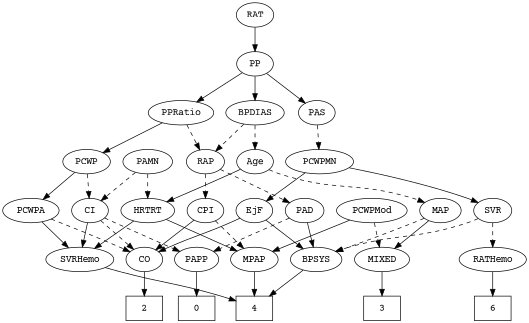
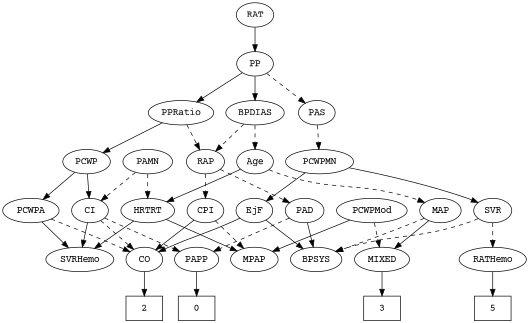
  strict digraph {
    fontname="Courier Prime"
    node [fontname="Courier Prime"]
    edge [fontname="Courier Prime" style=solid]
    n1 [height=0.5 label=0 shape=box width=0.75]
    2 [height=0.5 shape=box width=0.75]
    3 [height=0.5 shape=box width=0.75]
-   4 [height=0.5 shape=box width=0.75]
-   5 [height=0.5 shape=box width=0.75 label=6]
+   5 [height=0.5 shape=box width=0.75]
    Age [height=0.5 width=0.75]
    MAP [height=0.5 width=0.84854]
    HRTRT [height=0.5 width=1.1013]
    BPSYS [height=0.5 width=1.0471]
    MIXED [height=0.5 width=1.1193]
    MPAP [height=0.5 width=0.97491]
    SVRHemo [height=0.5 width=1.3902]
    EjF [height=0.5 width=0.75]
    CO [height=0.5 width=0.75]
    RAP [height=0.5 width=0.77632]
    PAD [height=0.5 width=0.79437]
    CPI [height=0.5 width=0.75]
    PAPP [height=0.5 width=0.88464]
    PAS [height=0.5 width=0.75]
    PCWPMN [height=0.5 width=1.3902]
    SVR [height=0.5 width=0.77632]
    RATHemo [height=0.5 width=1.3721]
    CI [height=0.5 width=0.75]
    PCWPMod [height=0.5 width=1.4443]
    PAMN [height=0.5 width=1.011]
    RAT [height=0.5 width=0.75827]
    PP [height=0.5 width=0.75]
    BPDIAS [height=0.5 width=1.1735]
    PPRatio [height=0.5 width=1.1013]
    PCWP [height=0.5 width=0.97491]
    PCWPA [height=0.5 width=1.1555]
    Age -> MAP [style=dashed]
    Age -> HRTRT
    MAP -> BPSYS [style=dashed]
    MAP -> MIXED
    HRTRT -> MPAP
    HRTRT -> SVRHemo
-   BPSYS -> 4
    MIXED -> 3
-   MPAP -> 4
-   SVRHemo -> 4
    EjF -> BPSYS
    EjF -> CO
    CO -> 2
    RAP -> PAD [style=dashed]
    RAP -> CPI [style=dashed]
    PAD -> BPSYS
    PAD -> PAPP [style=dashed]
    CPI -> MPAP [style=dashed]
    CPI -> CO
    PAPP -> n1
    PAS -> PCWPMN [style=dashed]
    PCWPMN -> EjF
    PCWPMN -> SVR
    SVR -> BPSYS [style=dashed]
    SVR -> RATHemo [style=dashed]
    RATHemo -> 5
    CI -> SVRHemo
    CI -> CO [style=dashed]
    CI -> PAPP [style=dashed]
    PCWPMod -> MIXED [style=dashed]
    PCWPMod -> MPAP
    PAMN -> HRTRT [style=dashed]
    PAMN -> CI [style=dashed]
    RAT -> PP
-   PP -> PAS
+   PP -> PAS [style=dashed]
    PP -> BPDIAS
    PP -> PPRatio
    BPDIAS -> Age [style=dashed]
    BPDIAS -> RAP [style=dashed]
    PPRatio -> RAP [style=dashed]
    PPRatio -> PCWP
-   PCWP -> CI [style=dashed]
+   PCWP -> CI
    PCWP -> PCWPA
    PCWPA -> SVRHemo
    PCWPA -> CO [style=dashed]
  }
